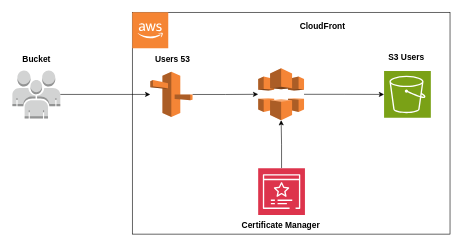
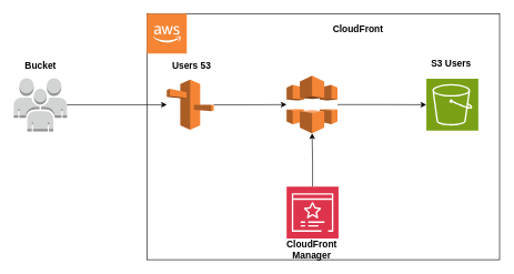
  <mxCell id="0" />
  <mxCell id="1" parent="0" />
  <mxCell id="2" value="" style="group" vertex="1" connectable="0" parent="1"><mxGeometry x="20" y="20" width="730" height="370" as="geometry" /></mxCell>
  <mxCell id="3" value="" style="rounded=0;whiteSpace=wrap;html=1;" vertex="1" parent="2"><mxGeometry x="200" width="530" height="370" as="geometry" /></mxCell>
  <mxCell id="4" value="" style="sketch=0;points=[[0,0,0],[0.25,0,0],[0.5,0,0],[0.75,0,0],[1,0,0],[0,1,0],[0.25,1,0],[0.5,1,0],[0.75,1,0],[1,1,0],[0,0.25,0],[0,0.5,0],[0,0.75,0],[1,0.25,0],[1,0.5,0],[1,0.75,0]];outlineConnect=0;fontColor=#232F3E;fillColor=#7AA116;strokeColor=#ffffff;dashed=0;verticalLabelPosition=bottom;verticalAlign=top;align=center;html=1;fontSize=12;fontStyle=0;aspect=fixed;shape=mxgraph.aws4.resourceIcon;resIcon=mxgraph.aws4.s3;" vertex="1" parent="2"><mxGeometry x="620" y="98" width="78" height="78" as="geometry" /></mxCell>
  <mxCell id="5" value="" style="edgeStyle=orthogonalEdgeStyle;rounded=0;orthogonalLoop=1;jettySize=auto;html=1;" edge="1" parent="2" source="6" target="7"><mxGeometry relative="1" as="geometry" /></mxCell>
  <mxCell id="6" value="" style="outlineConnect=0;dashed=0;verticalLabelPosition=bottom;verticalAlign=top;align=center;html=1;shape=mxgraph.aws3.route_53;fillColor=#F58536;gradientColor=none;" vertex="1" parent="2"><mxGeometry x="230" y="99.25" width="70.5" height="75.5" as="geometry" /></mxCell>
  <mxCell id="7" value="" style="outlineConnect=0;dashed=0;verticalLabelPosition=bottom;verticalAlign=top;align=center;html=1;shape=mxgraph.aws3.cloudfront;fillColor=#F58536;gradientColor=none;" vertex="1" parent="2"><mxGeometry x="410" y="93.5" width="76.5" height="86.5" as="geometry" /></mxCell>
  <mxCell id="8" value="" style="outlineConnect=0;dashed=0;verticalLabelPosition=bottom;verticalAlign=top;align=center;html=1;shape=mxgraph.aws3.cloud_2;fillColor=#F58534;gradientColor=none;" vertex="1" parent="2"><mxGeometry x="200" width="60" height="60" as="geometry" /></mxCell>
  <mxCell id="9" value="" style="edgeStyle=orthogonalEdgeStyle;rounded=0;orthogonalLoop=1;jettySize=auto;html=1;" edge="1" parent="2" source="10" target="7"><mxGeometry relative="1" as="geometry" /></mxCell>
  <mxCell id="10" value="" style="sketch=0;points=[[0,0,0],[0.25,0,0],[0.5,0,0],[0.75,0,0],[1,0,0],[0,1,0],[0.25,1,0],[0.5,1,0],[0.75,1,0],[1,1,0],[0,0.25,0],[0,0.5,0],[0,0.75,0],[1,0.25,0],[1,0.5,0],[1,0.75,0]];outlineConnect=0;fontColor=#232F3E;fillColor=#DD344C;strokeColor=#ffffff;dashed=0;verticalLabelPosition=bottom;verticalAlign=top;align=center;html=1;fontSize=12;fontStyle=0;aspect=fixed;shape=mxgraph.aws4.resourceIcon;resIcon=mxgraph.aws4.certificate_manager_3;" vertex="1" parent="2"><mxGeometry x="410" y="260" width="78" height="78" as="geometry" /></mxCell>
  <mxCell id="11" value="" style="outlineConnect=0;dashed=0;verticalLabelPosition=bottom;verticalAlign=top;align=center;html=1;shape=mxgraph.aws3.users;fillColor=#D2D3D3;gradientColor=none;" vertex="1" parent="2"><mxGeometry y="97" width="80" height="80" as="geometry" /></mxCell>
  <mxCell id="12" value="&lt;h3&gt;Users 53&lt;/h3&gt;" style="text;html=1;align=center;verticalAlign=middle;whiteSpace=wrap;rounded=0;" vertex="1" parent="2"><mxGeometry x="230" y="63.5" width="74.75" height="30" as="geometry" /></mxCell>
  <mxCell id="13" value="&lt;h3&gt;CloudFront&lt;/h3&gt;" style="text;html=1;align=center;verticalAlign=middle;whiteSpace=wrap;rounded=0;" vertex="1" parent="2"><mxGeometry x="480" y="8.5" width="74.75" height="30" as="geometry" /></mxCell>
  <mxCell id="14" value="&lt;h3&gt;S3 Users&lt;/h3&gt;" style="text;html=1;align=center;verticalAlign=middle;whiteSpace=wrap;rounded=0;" vertex="1" parent="2"><mxGeometry x="620" y="60" width="74.75" height="30" as="geometry" /></mxCell>
- <mxCell id="15" value="&lt;h3&gt;Certificate Manager&lt;/h3&gt;" style="text;html=1;align=center;verticalAlign=middle;whiteSpace=wrap;rounded=0;" vertex="1" parent="2"><mxGeometry x="379.12" y="340" width="138.25" height="30" as="geometry" /></mxCell>
+ <mxCell id="15" value="&lt;h3&gt;CloudFront Manager&lt;/h3&gt;" style="text;html=1;align=center;verticalAlign=middle;whiteSpace=wrap;rounded=0;" vertex="1" parent="2"><mxGeometry x="379.12" y="340" width="138.25" height="30" as="geometry" /></mxCell>
  <mxCell id="16" value="" style="endArrow=classic;html=1;rounded=0;exitX=1;exitY=0.5;exitDx=0;exitDy=0;exitPerimeter=0;" edge="1" parent="2" source="11" target="6"><mxGeometry width="50" height="50" relative="1" as="geometry"><mxPoint x="80" y="143.5" as="sourcePoint" /><mxPoint x="130" y="93.5" as="targetPoint" /></mxGeometry></mxCell>
  <mxCell id="17" style="edgeStyle=orthogonalEdgeStyle;rounded=0;orthogonalLoop=1;jettySize=auto;html=1;entryX=0;entryY=0.5;entryDx=0;entryDy=0;entryPerimeter=0;" edge="1" parent="2" source="7" target="4"><mxGeometry relative="1" as="geometry" /></mxCell>
  <mxCell id="18" value="&lt;h3&gt;Bucket&lt;/h3&gt;" style="text;html=1;align=center;verticalAlign=middle;whiteSpace=wrap;rounded=0;" vertex="1" parent="2"><mxGeometry x="2.63" y="63.5" width="74.75" height="30" as="geometry" /></mxCell>
